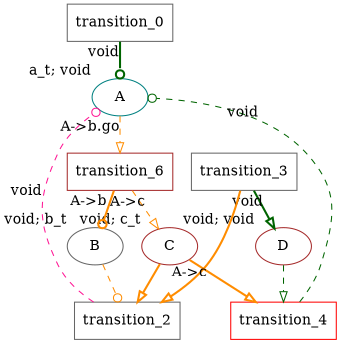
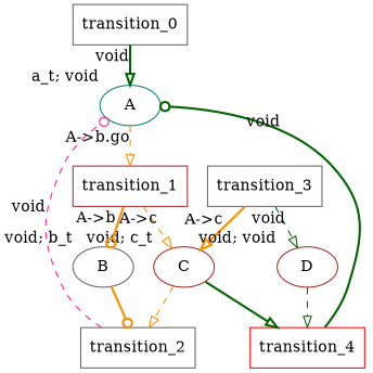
  digraph {
    splines=true
    node [color=gray40 shape=box]
    edge [arrowhead=onormal color=darkorange style=dashed]
    A [color=teal shape=oval xlabel="a_t; void"]
    transition_0
-   transition_1 [color=brown label=transition_6]
+   transition_1 [color=brown]
    C [color=brown shape=oval xlabel="void; c_t"]
    transition_3
    D [color=brown shape=oval xlabel="void; void"]
    B [shape=oval xlabel="void; b_t"]
    transition_2
    transition_4 [color=red]
    A -> transition_1 [xlabel=" A->b.go"]
-   transition_0 -> A [arrowhead=odot color=darkgreen style=bold xlabel=void]
+   transition_0 -> A [color=darkgreen style=bold xlabel=void]
    transition_1 -> C [xlabel="A->c"]
    transition_1 -> B [arrowhead=odot style=bold xlabel="A->b"]
-   C -> transition_2 [style=bold]
-   C -> transition_4 [style=bold]
-   transition_3 -> transition_2 [style=bold xlabel="A->c"]
-   transition_3 -> D [color=darkgreen style=bold xlabel=void]
+   C -> transition_2
+   C -> transition_4 [color=darkgreen style=bold]
+   transition_3 -> C [style=bold xlabel="A->c"]
+   transition_3 -> D [color=darkgreen xlabel=void]
    D -> transition_4 [color=darkgreen]
-   B -> transition_2 [arrowhead=odot]
+   B -> transition_2 [arrowhead=odot style=bold]
    transition_2 -> A [arrowhead=odot color=deeppink xlabel=void]
-   transition_4 -> A [arrowhead=odot color=darkgreen xlabel=void]
+   transition_4 -> A [arrowhead=odot color=darkgreen style=bold xlabel=void]
  }
